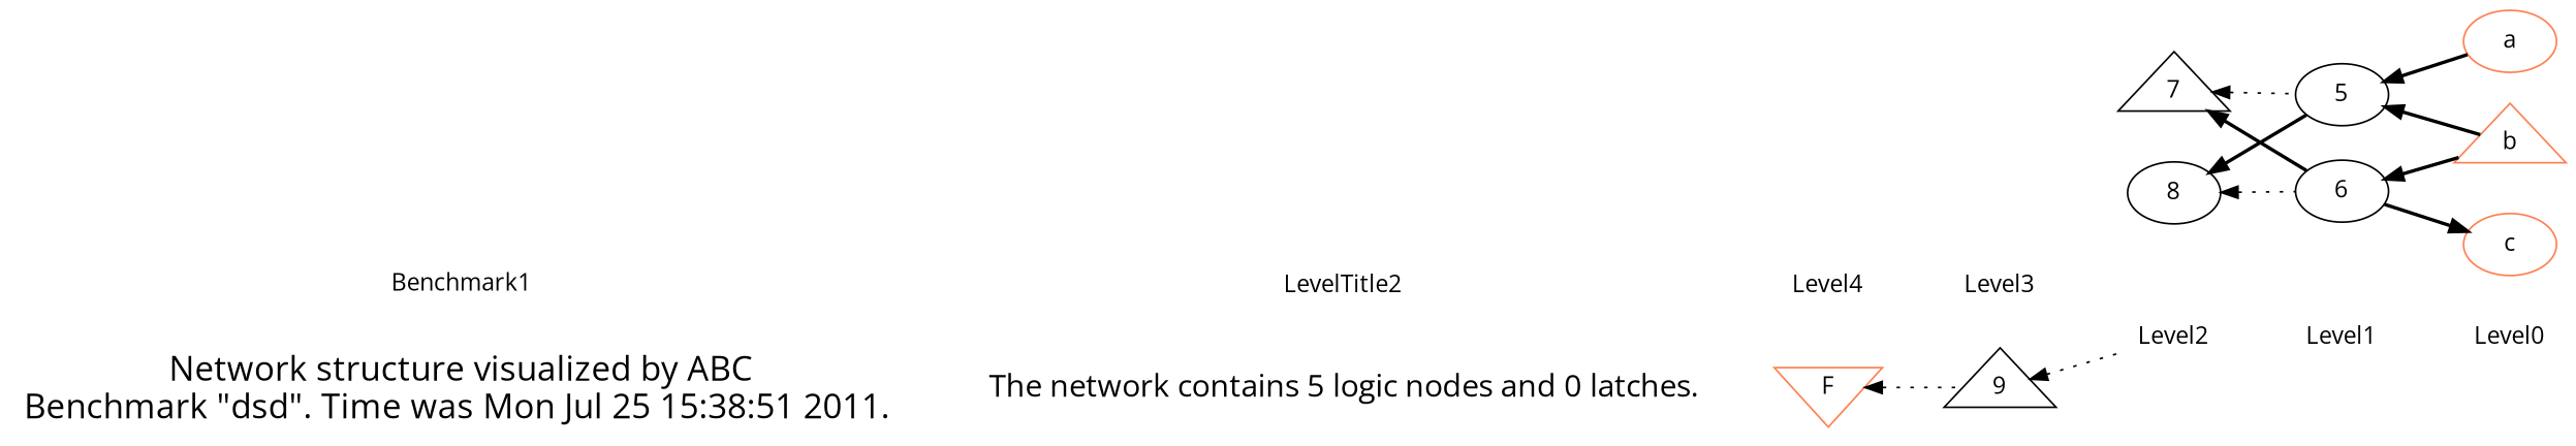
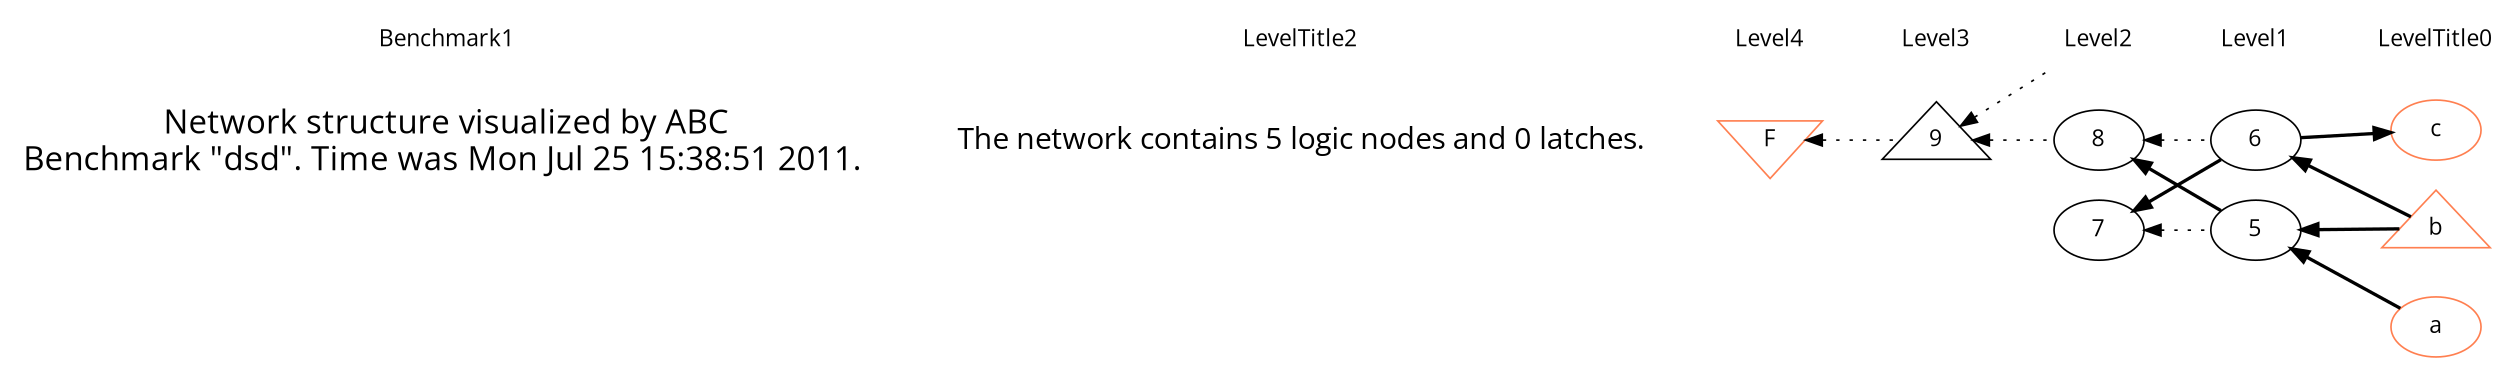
  digraph {
    fontname="Open Sans"
    rankdir=LR
    node [fontname="Open Sans" shape=plaintext]
    edge [dir=back fontname="Open Sans" style=invis]
    n1 [label=Benchmark1]
    LevelTitle2
    Level4
    Level3
    Level2
    Level1
-   Level0
+   Level0 [label=LevelTitle0]
    n8 [fontsize=20 label="Network structure visualized by ABC\nBenchmark \"dsd\". Time was Mon Jul 25 15:38:51 2011. "]
    n9 [fontsize=18 label="The network contains 5 logic nodes and 0 latches.\n"]
    n10 [color=coral fillcolor=coral label=F shape=invtriangle]
    n11 [label="9\n" shape=triangle]
-   n12 [label="7\n" shape=triangle]
+   n12 [label="7\n" shape=ellipse]
    n13 [label="8\n" shape=ellipse]
    n14 [label="5\n" shape=ellipse]
    n15 [label="6\n" shape=ellipse]
    n16 [color=coral fillcolor=coral label=a shape=ellipse]
    n17 [color=coral fillcolor=coral label=b shape=triangle]
    n18 [color=coral fillcolor=coral label=c shape=ellipse]
    subgraph sub_1 {
      n1
      LevelTitle2
      Level4
      Level3
      Level2
      Level1
      Level0
    }
    subgraph sub_2 {
      rank=same
      n1
      n8
    }
    subgraph sub_3 {
      rank=same
      LevelTitle2
      n9
    }
    subgraph sub_4 {
      rank=same
      Level4
      n10
    }
    subgraph sub_5 {
      rank=same
      Level3
      n11
    }
    subgraph sub_6 {
      rank=same
      Level2
      n12
      n13
    }
    subgraph sub_7 {
      rank=same
      Level1
      n14
      n15
    }
    subgraph sub_8 {
      rank=same
      Level0
      n16
      n17
      n18
    }
    n1 -> LevelTitle2
    LevelTitle2 -> Level4
    Level4 -> Level3
    Level3 -> Level2
    Level2 -> Level1
    Level1 -> Level0
    n8 -> n9
    n9 -> n10
    n10 -> n11 [style=dotted]
    n11 -> Level2 [style=dotted]
+   n11 -> n13 [style=dotted]
    n12 -> n14 [style=dotted]
    n12 -> n15 [style=bold]
    n13 -> n14 [style=bold]
    n13 -> n15 [style=dotted]
    n14 -> n16 [style=bold]
    n14 -> n17 [style=bold]
    n15 -> n17 [style=bold]
    n18 -> n15 [style=bold]
  }
